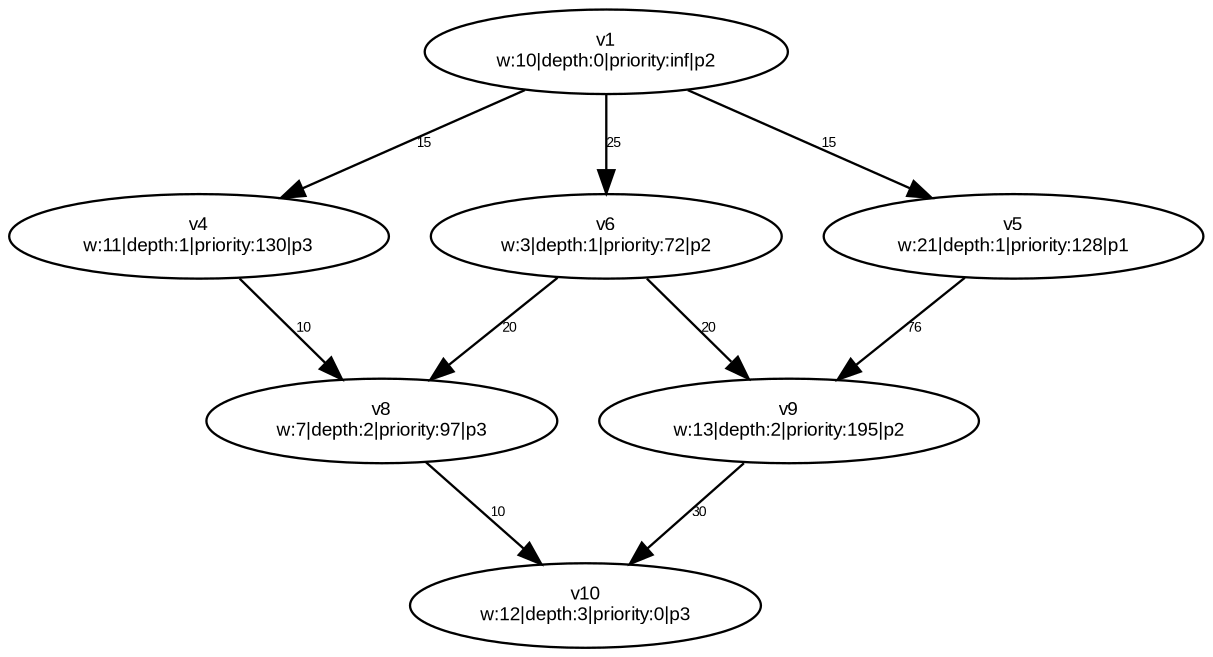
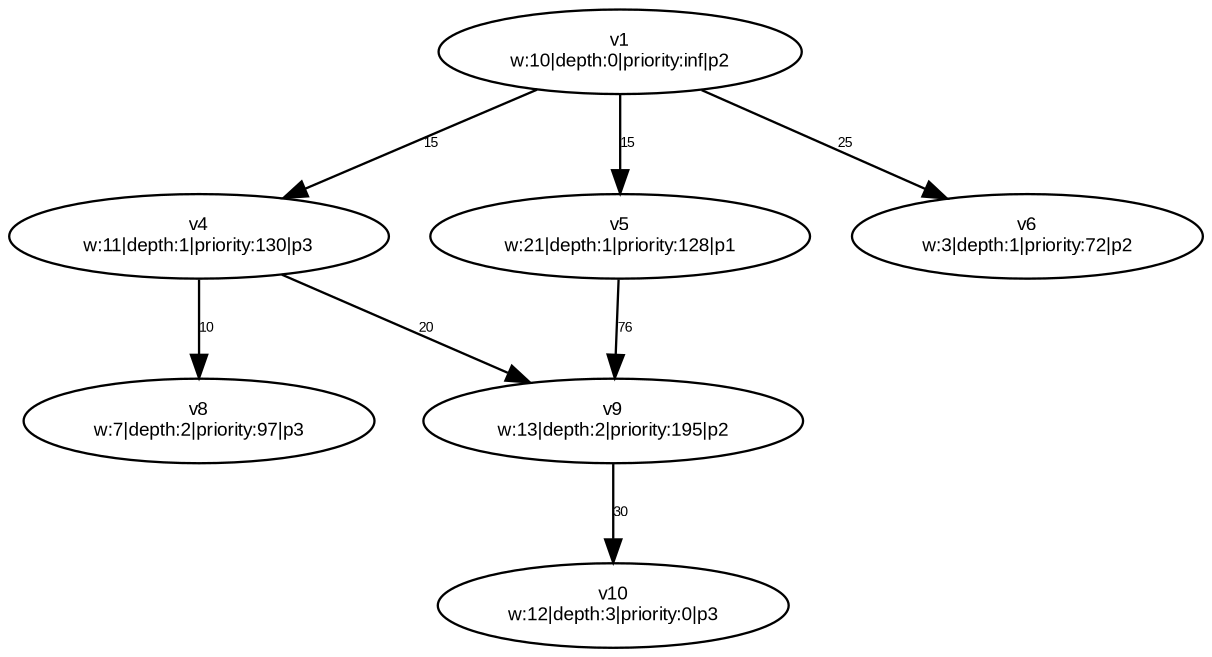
  digraph {
    fontname="Liberation Sans"
    node [fontname="Liberation Sans" fontsize=8.0]
    edge [constraint=true fontname="Liberation Sans" fontsize=6.0]
    n1 [label="v1\nw:10|depth:0|priority:inf|p2"]
    n2 [label="v4\nw:11|depth:1|priority:130|p3"]
    n3 [label="v5\nw:21|depth:1|priority:128|p1"]
    n4 [label="v6\nw:3|depth:1|priority:72|p2"]
    n5 [label="v9\nw:13|depth:2|priority:195|p2"]
    n6 [label="v8\nw:7|depth:2|priority:97|p3"]
    n7 [label="v10\nw:12|depth:3|priority:0|p3"]
    n1 -> n2 [label=15]
    n1 -> n3 [label=15]
    n1 -> n4 [label=25]
-   n4 -> n5 [label=20]
+   n2 -> n5 [label=20]
    n2 -> n6 [label=10]
    n3 -> n5 [label=76]
-   n4 -> n6 [label=20]
    n5 -> n7 [label=30]
-   n6 -> n7 [label=10]
  }
